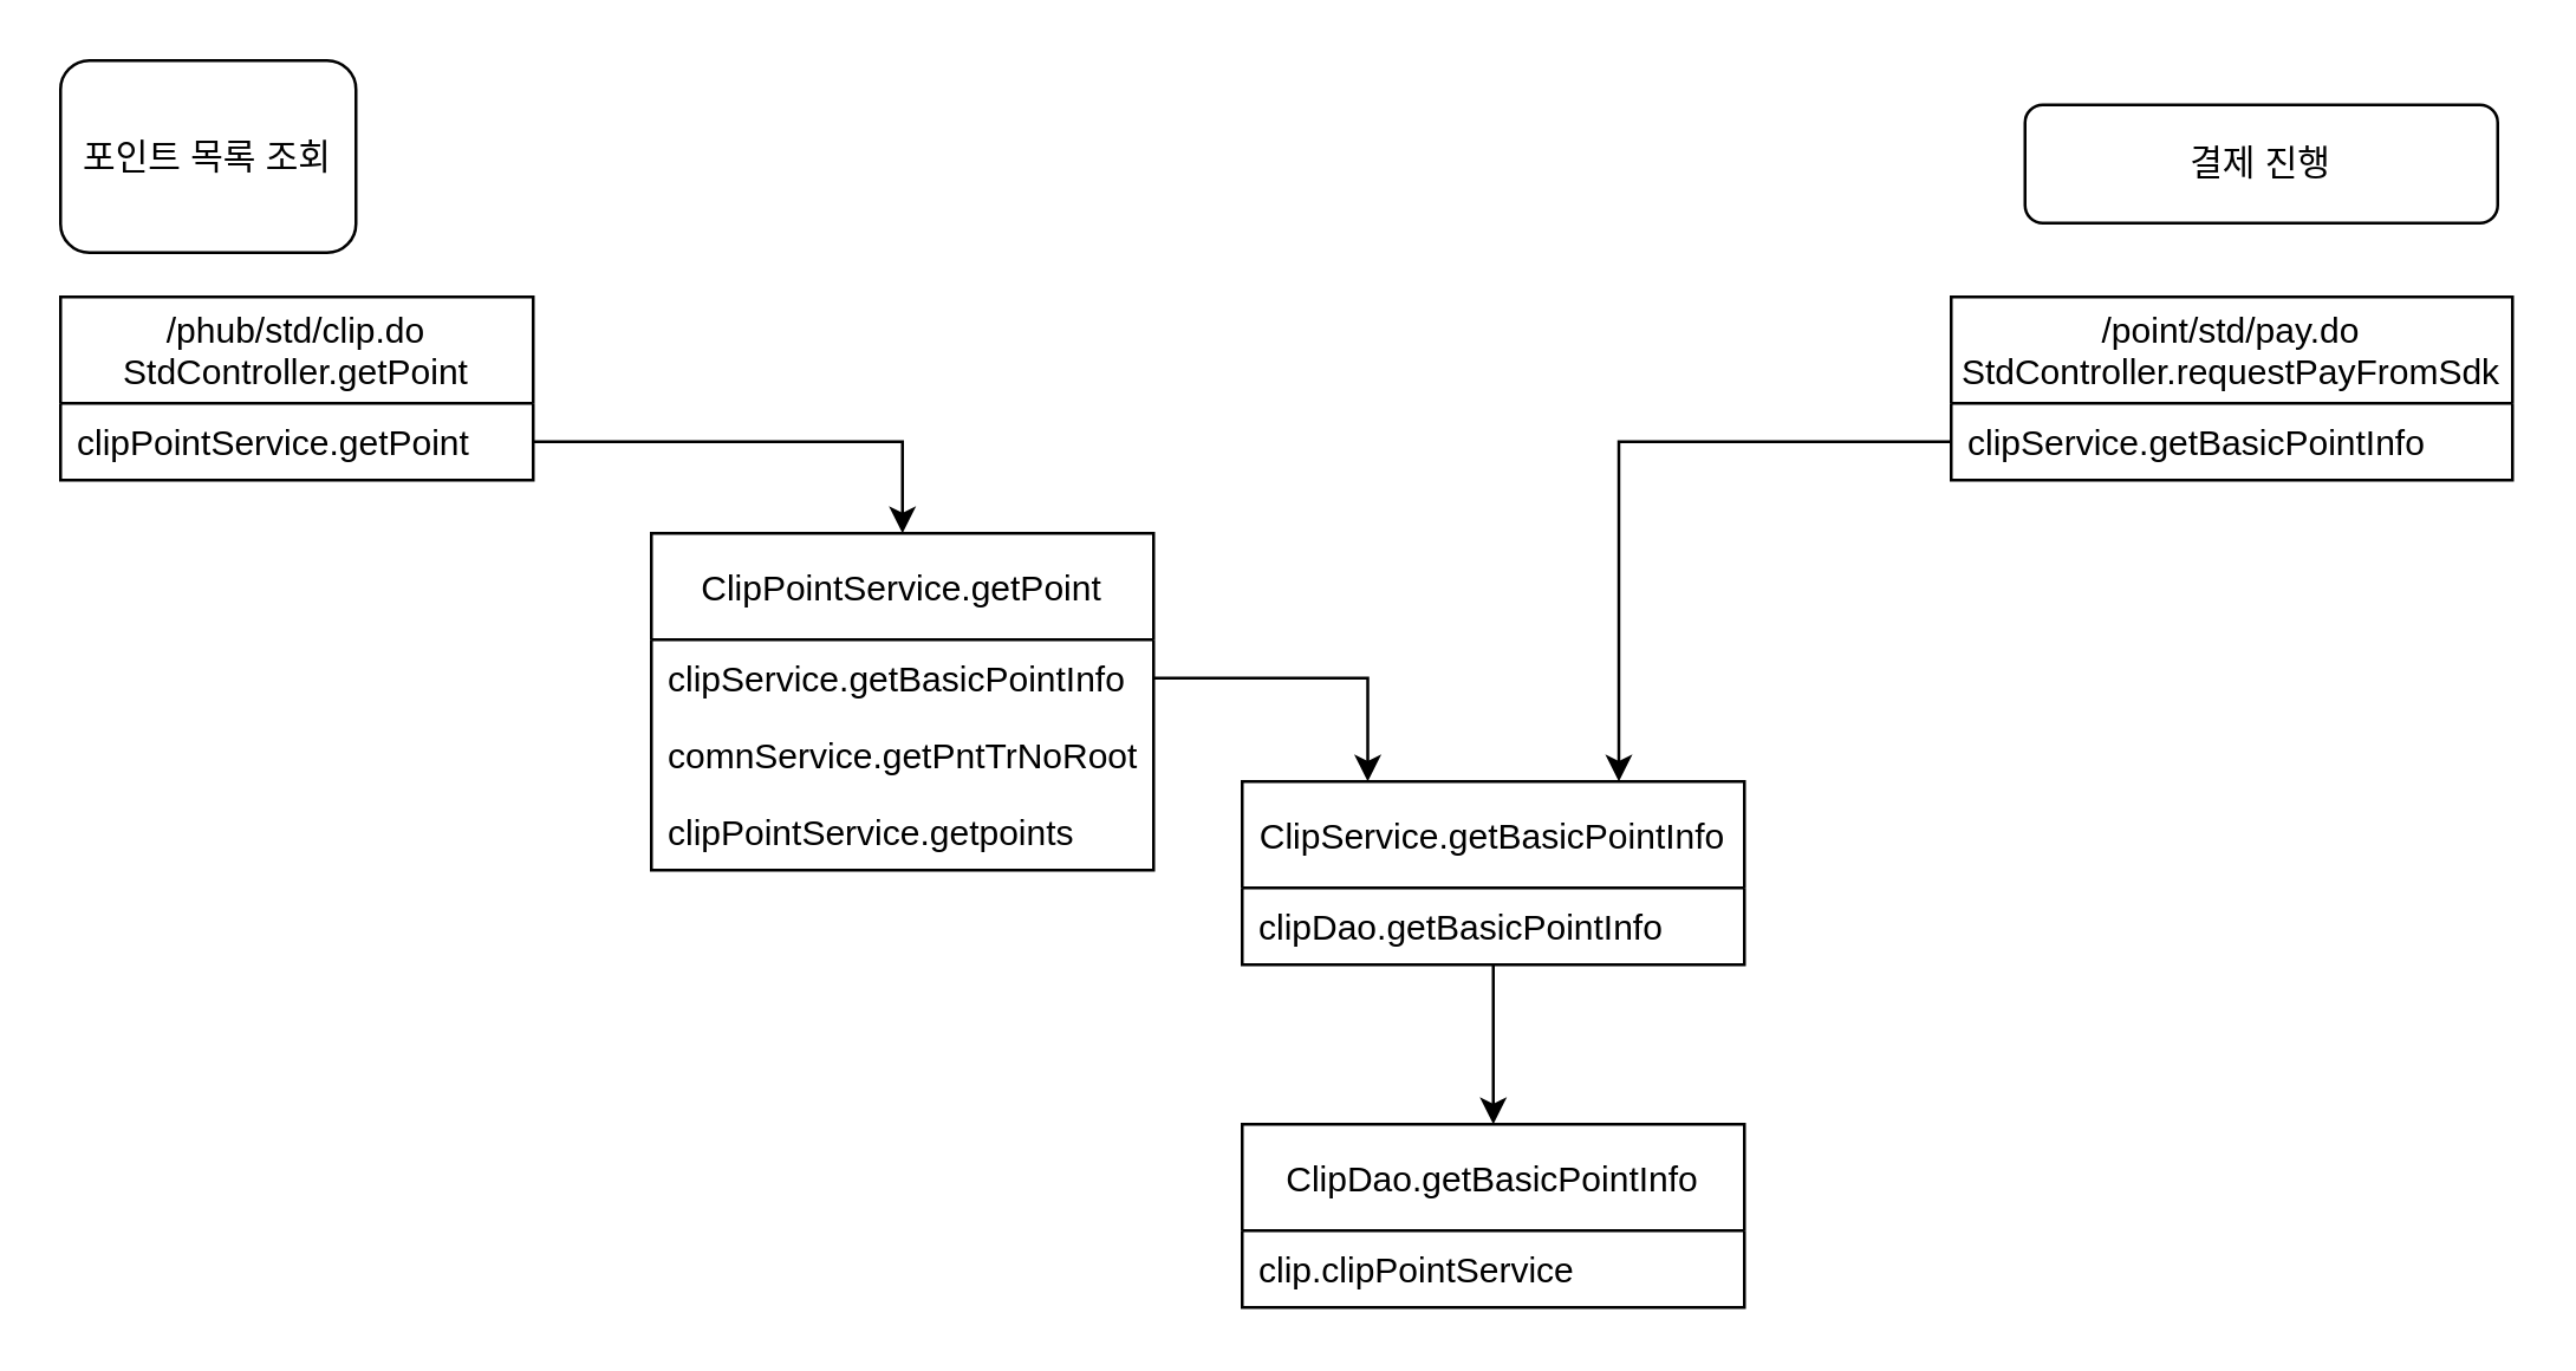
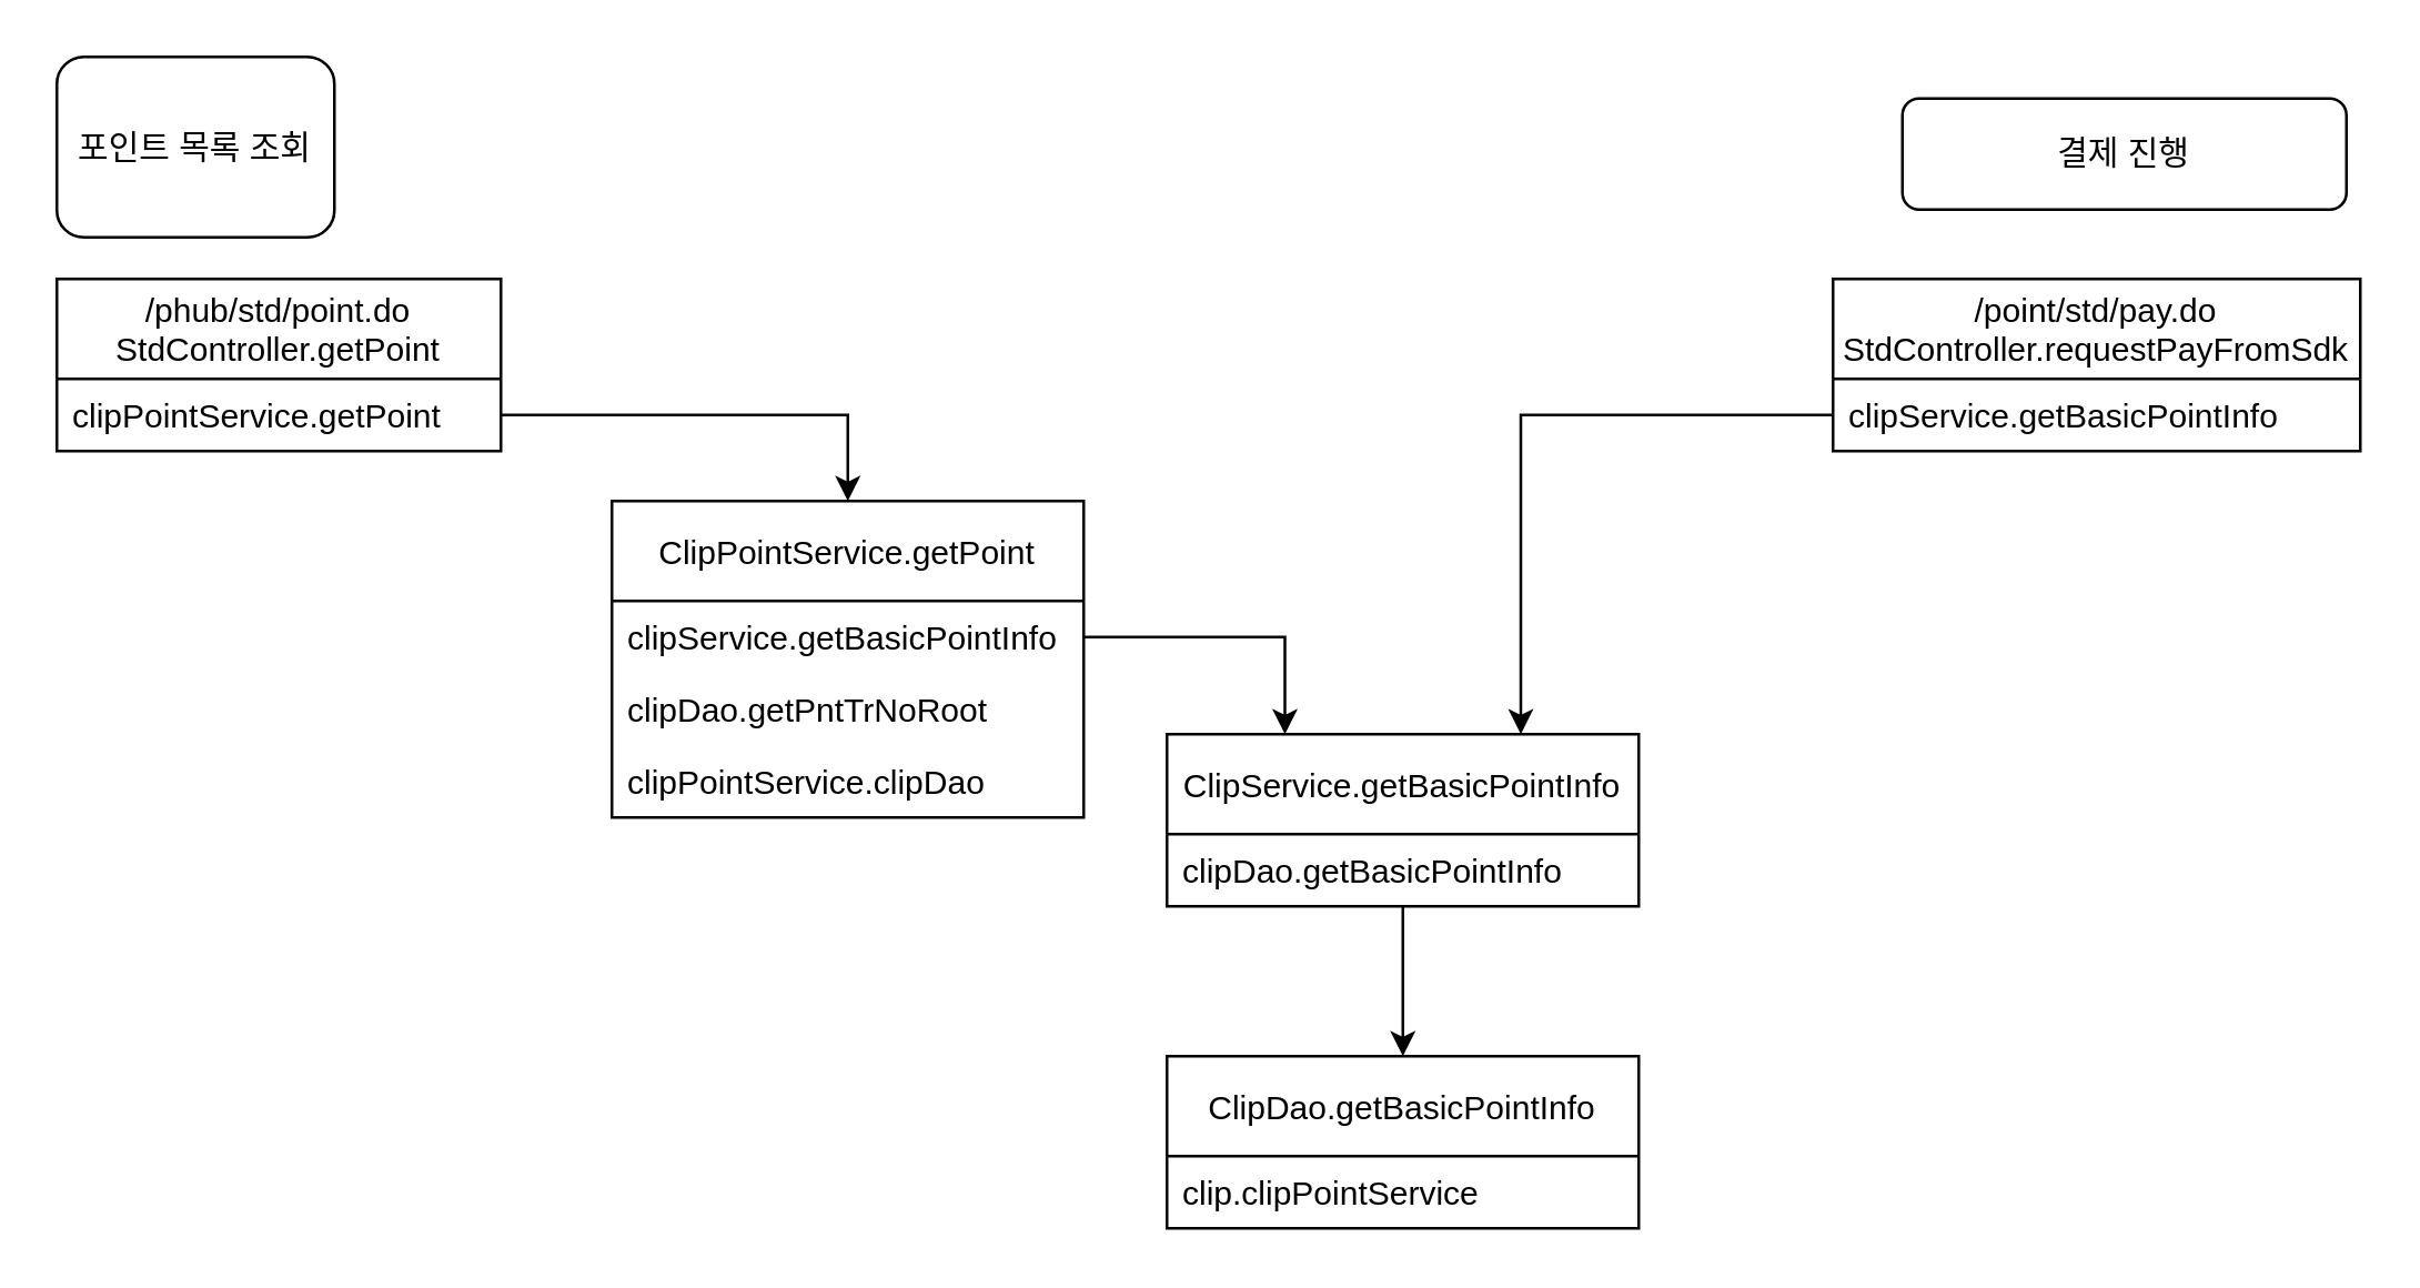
  <mxCell id="0" />
  <mxCell id="1" parent="0" />
- <mxCell id="2" value="/phub/std/clip.do&#10;StdController.getPoint" style="swimlane;fontStyle=0;childLayout=stackLayout;horizontal=1;startSize=36;fillColor=none;horizontalStack=0;resizeParent=1;resizeParentMax=0;resizeLast=0;collapsible=1;marginBottom=0;" parent="1" vertex="1"><mxGeometry x="20" y="100" width="160" height="62" as="geometry" /></mxCell>
+ <mxCell id="2" value="/phub/std/point.do&#10;StdController.getPoint" style="swimlane;fontStyle=0;childLayout=stackLayout;horizontal=1;startSize=36;fillColor=none;horizontalStack=0;resizeParent=1;resizeParentMax=0;resizeLast=0;collapsible=1;marginBottom=0;" parent="1" vertex="1"><mxGeometry x="20" y="100" width="160" height="62" as="geometry" /></mxCell>
  <mxCell id="3" value="clipPointService.getPoint" style="text;strokeColor=none;fillColor=none;align=left;verticalAlign=top;spacingLeft=4;spacingRight=4;overflow=hidden;rotatable=0;points=[[0,0.5],[1,0.5]];portConstraint=eastwest;" parent="2" vertex="1"><mxGeometry y="36" width="160" height="26" as="geometry" /></mxCell>
  <mxCell id="4" value="ClipPointService.getPoint" style="swimlane;fontStyle=0;childLayout=stackLayout;horizontal=1;startSize=36;fillColor=none;horizontalStack=0;resizeParent=1;resizeParentMax=0;resizeLast=0;collapsible=1;marginBottom=0;" parent="1" vertex="1"><mxGeometry x="220" y="180" width="170" height="114" as="geometry"><mxRectangle x="280" y="200" width="170" height="36" as="alternateBounds" /></mxGeometry></mxCell>
  <mxCell id="5" value="clipService.getBasicPointInfo" style="text;strokeColor=none;fillColor=none;align=left;verticalAlign=top;spacingLeft=4;spacingRight=4;overflow=hidden;rotatable=0;points=[[0,0.5],[1,0.5]];portConstraint=eastwest;" parent="4" vertex="1"><mxGeometry y="36" width="170" height="26" as="geometry" /></mxCell>
- <mxCell id="6" value="comnService.getPntTrNoRoot" style="text;strokeColor=none;fillColor=none;align=left;verticalAlign=top;spacingLeft=4;spacingRight=4;overflow=hidden;rotatable=0;points=[[0,0.5],[1,0.5]];portConstraint=eastwest;" parent="4" vertex="1"><mxGeometry y="62" width="170" height="26" as="geometry" /></mxCell>
- <mxCell id="7" value="clipPointService.getpoints" style="text;strokeColor=none;fillColor=none;align=left;verticalAlign=top;spacingLeft=4;spacingRight=4;overflow=hidden;rotatable=0;points=[[0,0.5],[1,0.5]];portConstraint=eastwest;" parent="4" vertex="1"><mxGeometry y="88" width="170" height="26" as="geometry" /></mxCell>
+ <mxCell id="6" value="clipDao.getPntTrNoRoot" style="text;strokeColor=none;fillColor=none;align=left;verticalAlign=top;spacingLeft=4;spacingRight=4;overflow=hidden;rotatable=0;points=[[0,0.5],[1,0.5]];portConstraint=eastwest;" parent="4" vertex="1"><mxGeometry y="62" width="170" height="26" as="geometry" /></mxCell>
+ <mxCell id="7" value="clipPointService.clipDao" style="text;strokeColor=none;fillColor=none;align=left;verticalAlign=top;spacingLeft=4;spacingRight=4;overflow=hidden;rotatable=0;points=[[0,0.5],[1,0.5]];portConstraint=eastwest;" parent="4" vertex="1"><mxGeometry y="88" width="170" height="26" as="geometry" /></mxCell>
  <mxCell id="8" style="edgeStyle=orthogonalEdgeStyle;rounded=0;orthogonalLoop=1;jettySize=auto;html=1;entryX=0.5;entryY=0;entryDx=0;entryDy=0;" parent="1" source="3" target="4" edge="1"><mxGeometry relative="1" as="geometry"><mxPoint x="500" y="240" as="targetPoint" /></mxGeometry></mxCell>
  <mxCell id="9" style="edgeStyle=orthogonalEdgeStyle;rounded=0;orthogonalLoop=1;jettySize=auto;html=1;entryX=0.5;entryY=0;entryDx=0;entryDy=0;" parent="1" source="10" target="18" edge="1"><mxGeometry relative="1" as="geometry" /></mxCell>
  <mxCell id="10" value="ClipService.getBasicPointInfo" style="swimlane;fontStyle=0;childLayout=stackLayout;horizontal=1;startSize=36;fillColor=none;horizontalStack=0;resizeParent=1;resizeParentMax=0;resizeLast=0;collapsible=1;marginBottom=0;" parent="1" vertex="1"><mxGeometry x="420" y="264" width="170" height="62" as="geometry" /></mxCell>
  <mxCell id="11" value="clipDao.getBasicPointInfo" style="text;strokeColor=none;fillColor=none;align=left;verticalAlign=top;spacingLeft=4;spacingRight=4;overflow=hidden;rotatable=0;points=[[0,0.5],[1,0.5]];portConstraint=eastwest;" parent="10" vertex="1"><mxGeometry y="36" width="170" height="26" as="geometry" /></mxCell>
  <mxCell id="12" style="edgeStyle=orthogonalEdgeStyle;rounded=0;orthogonalLoop=1;jettySize=auto;html=1;entryX=0.25;entryY=0;entryDx=0;entryDy=0;" parent="1" source="5" target="10" edge="1"><mxGeometry relative="1" as="geometry" /></mxCell>
  <mxCell id="13" value="/point/std/pay.do&#10;StdController.requestPayFromSdk" style="swimlane;fontStyle=0;childLayout=stackLayout;horizontal=1;startSize=36;fillColor=none;horizontalStack=0;resizeParent=1;resizeParentMax=0;resizeLast=0;collapsible=1;marginBottom=0;" parent="1" vertex="1"><mxGeometry x="660" y="100" width="190" height="62" as="geometry" /></mxCell>
  <mxCell id="14" value="clipService.getBasicPointInfo" style="text;strokeColor=none;fillColor=none;align=left;verticalAlign=top;spacingLeft=4;spacingRight=4;overflow=hidden;rotatable=0;points=[[0,0.5],[1,0.5]];portConstraint=eastwest;" parent="13" vertex="1"><mxGeometry y="36" width="190" height="26" as="geometry" /></mxCell>
  <mxCell id="15" style="edgeStyle=orthogonalEdgeStyle;rounded=0;orthogonalLoop=1;jettySize=auto;html=1;entryX=0.75;entryY=0;entryDx=0;entryDy=0;" parent="1" source="14" target="10" edge="1"><mxGeometry relative="1" as="geometry" /></mxCell>
  <mxCell id="16" value="포인트 목록 조회" style="rounded=1;whiteSpace=wrap;html=1;fontSize=12;" parent="1" vertex="1"><mxGeometry x="20" y="20" width="100" height="65" as="geometry" /></mxCell>
  <mxCell id="17" value="결제 진행" style="rounded=1;whiteSpace=wrap;html=1;fontSize=12;" parent="1" vertex="1"><mxGeometry x="685" y="35" width="160" height="40" as="geometry" /></mxCell>
  <mxCell id="18" value="ClipDao.getBasicPointInfo" style="swimlane;fontStyle=0;childLayout=stackLayout;horizontal=1;startSize=36;fillColor=none;horizontalStack=0;resizeParent=1;resizeParentMax=0;resizeLast=0;collapsible=1;marginBottom=0;" parent="1" vertex="1"><mxGeometry x="420" y="380" width="170" height="62" as="geometry" /></mxCell>
  <mxCell id="19" value="clip.clipPointService" style="text;strokeColor=none;fillColor=none;align=left;verticalAlign=top;spacingLeft=4;spacingRight=4;overflow=hidden;rotatable=0;points=[[0,0.5],[1,0.5]];portConstraint=eastwest;" parent="18" vertex="1"><mxGeometry y="36" width="170" height="26" as="geometry" /></mxCell>
